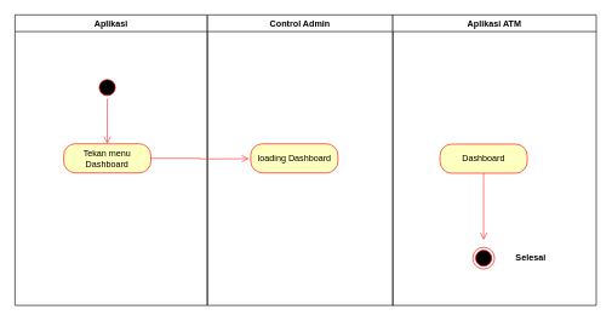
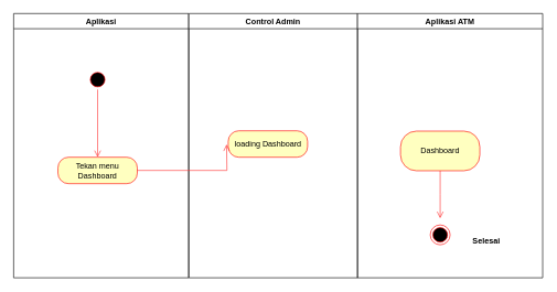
  <mxCell id="0" />
  <mxCell id="1" parent="0" />
  <mxCell id="2" value="Aplikasi" style="swimlane;whiteSpace=wrap" vertex="1" parent="1"><mxGeometry x="20" y="20" width="264.5" height="400" as="geometry" /></mxCell>
  <mxCell id="3" style="edgeStyle=orthogonalEdgeStyle;rounded=0;orthogonalLoop=1;jettySize=auto;html=1;exitX=0.5;exitY=1;exitDx=0;exitDy=0;entryX=0.5;entryY=0;entryDx=0;entryDy=0;strokeColor=#FF3333;endArrow=open;endFill=0;endSize=8;" edge="1" parent="2" source="4" target="5"><mxGeometry relative="1" as="geometry" /></mxCell>
  <mxCell id="4" value="" style="ellipse;shape=startState;fillColor=#000000;strokeColor=#ff0000;" vertex="1" parent="2"><mxGeometry x="112" y="85" width="30" height="30" as="geometry" /></mxCell>
- <mxCell id="5" value="Tekan menu Dashboard" style="rounded=1;whiteSpace=wrap;html=1;arcSize=40;fontColor=#000000;fillColor=#ffffc0;strokeColor=#ff0000;" vertex="1" parent="2"><mxGeometry x="67" y="177.5" width="120" height="40" as="geometry" /></mxCell>
+ <mxCell id="5" value="Tekan menu Dashboard" style="rounded=1;whiteSpace=wrap;html=1;arcSize=40;fontColor=#000000;fillColor=#ffffc0;strokeColor=#ff0000;" vertex="1" parent="2"><mxGeometry x="67" y="217.5" width="120" height="40" as="geometry" /></mxCell>
  <mxCell id="6" style="edgeStyle=orthogonalEdgeStyle;rounded=0;orthogonalLoop=1;jettySize=auto;html=1;exitX=0.5;exitY=1;exitDx=0;exitDy=0;strokeColor=#FF3333;strokeWidth=1;endArrow=open;endFill=0;endSize=8;" edge="1" parent="2" source="5" target="5"><mxGeometry relative="1" as="geometry" /></mxCell>
  <mxCell id="7" value="Control Admin" style="swimlane;whiteSpace=wrap" vertex="1" parent="1"><mxGeometry x="285" y="20" width="255" height="400" as="geometry" /></mxCell>
  <mxCell id="8" value="loading Dashboard" style="rounded=1;whiteSpace=wrap;html=1;arcSize=40;fontColor=#000000;fillColor=#ffffc0;strokeColor=#ff0000;strokeWidth=1;" vertex="1" parent="7"><mxGeometry x="59.5" y="177.5" width="120" height="40" as="geometry" /></mxCell>
  <mxCell id="9" value="Aplikasi ATM" style="swimlane;whiteSpace=wrap" vertex="1" parent="1"><mxGeometry x="540" y="20" width="280" height="400" as="geometry" /></mxCell>
  <mxCell id="10" value="" style="ellipse;html=1;shape=endState;fillColor=#000000;strokeColor=#ff0000;strokeWidth=1;" vertex="1" parent="9"><mxGeometry x="110" y="320" width="30" height="30" as="geometry" /></mxCell>
- <mxCell id="11" value="Selesai" style="text;align=center;fontStyle=1;verticalAlign=middle;spacingLeft=3;spacingRight=3;strokeColor=none;rotatable=0;points=[[0,0.5],[1,0.5]];portConstraint=eastwest;" vertex="1" parent="9"><mxGeometry x="150" y="320" width="80" height="26" as="geometry" /></mxCell>
+ <mxCell id="11" value="Selesai" style="text;align=center;fontStyle=1;verticalAlign=middle;spacingLeft=3;spacingRight=3;strokeColor=none;rotatable=0;points=[[0,0.5],[1,0.5]];portConstraint=eastwest;" vertex="1" parent="9"><mxGeometry x="155" y="330" width="80" height="26" as="geometry" /></mxCell>
  <mxCell id="12" style="edgeStyle=orthogonalEdgeStyle;rounded=0;orthogonalLoop=1;jettySize=auto;html=1;strokeColor=#FF3333;strokeWidth=1;endArrow=open;endFill=0;endSize=8;exitX=0.5;exitY=1;exitDx=0;exitDy=0;" edge="1" parent="9" source="13"><mxGeometry relative="1" as="geometry"><mxPoint x="125" y="230" as="sourcePoint" /><mxPoint x="125" y="310" as="targetPoint" /></mxGeometry></mxCell>
- <mxCell id="13" value="Dashboard" style="rounded=1;whiteSpace=wrap;html=1;arcSize=40;fontColor=#000000;fillColor=#ffffc0;strokeColor=#ff0000;strokeWidth=1;" vertex="1" parent="9"><mxGeometry x="65" y="178" width="120" height="40" as="geometry" /></mxCell>
+ <mxCell id="13" value="Dashboard" style="rounded=1;whiteSpace=wrap;html=1;arcSize=40;fontColor=#000000;fillColor=#ffffc0;strokeColor=#ff0000;strokeWidth=1;" vertex="1" parent="9"><mxGeometry x="65" y="178" width="120" height="60" as="geometry" /></mxCell>
  <mxCell id="14" style="edgeStyle=orthogonalEdgeStyle;rounded=0;orthogonalLoop=1;jettySize=auto;html=1;entryX=0;entryY=0.5;entryDx=0;entryDy=0;strokeColor=#FF3333;strokeWidth=1;endArrow=open;endFill=0;endSize=8;exitX=1;exitY=0.5;exitDx=0;exitDy=0;" edge="1" parent="1" source="5"><mxGeometry relative="1" as="geometry"><mxPoint x="291" y="270.96" as="sourcePoint" /><mxPoint x="342" y="218" as="targetPoint" /></mxGeometry></mxCell>
